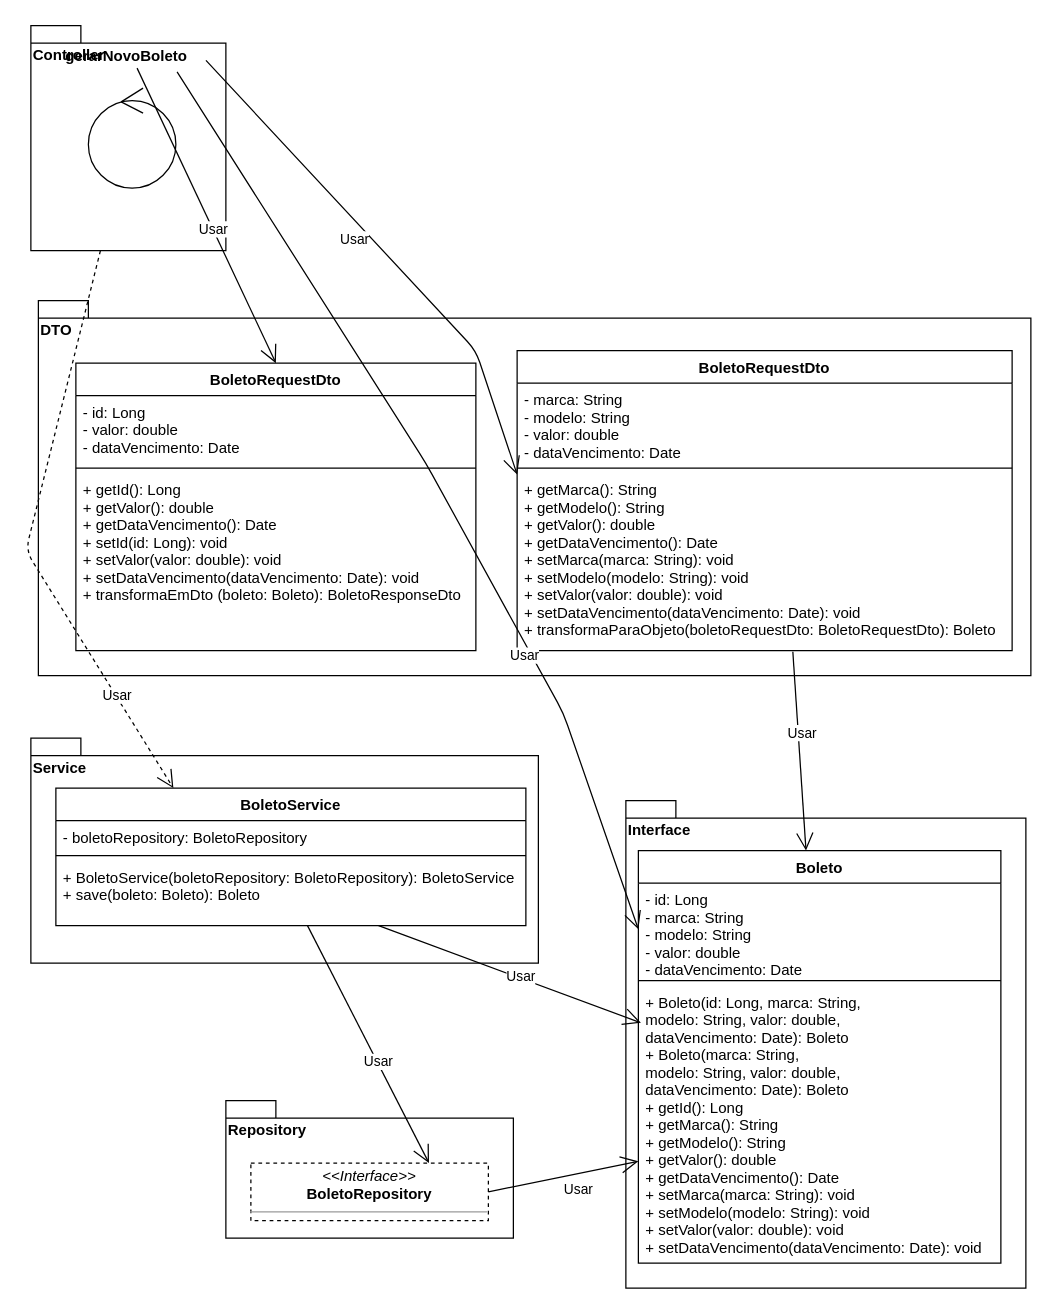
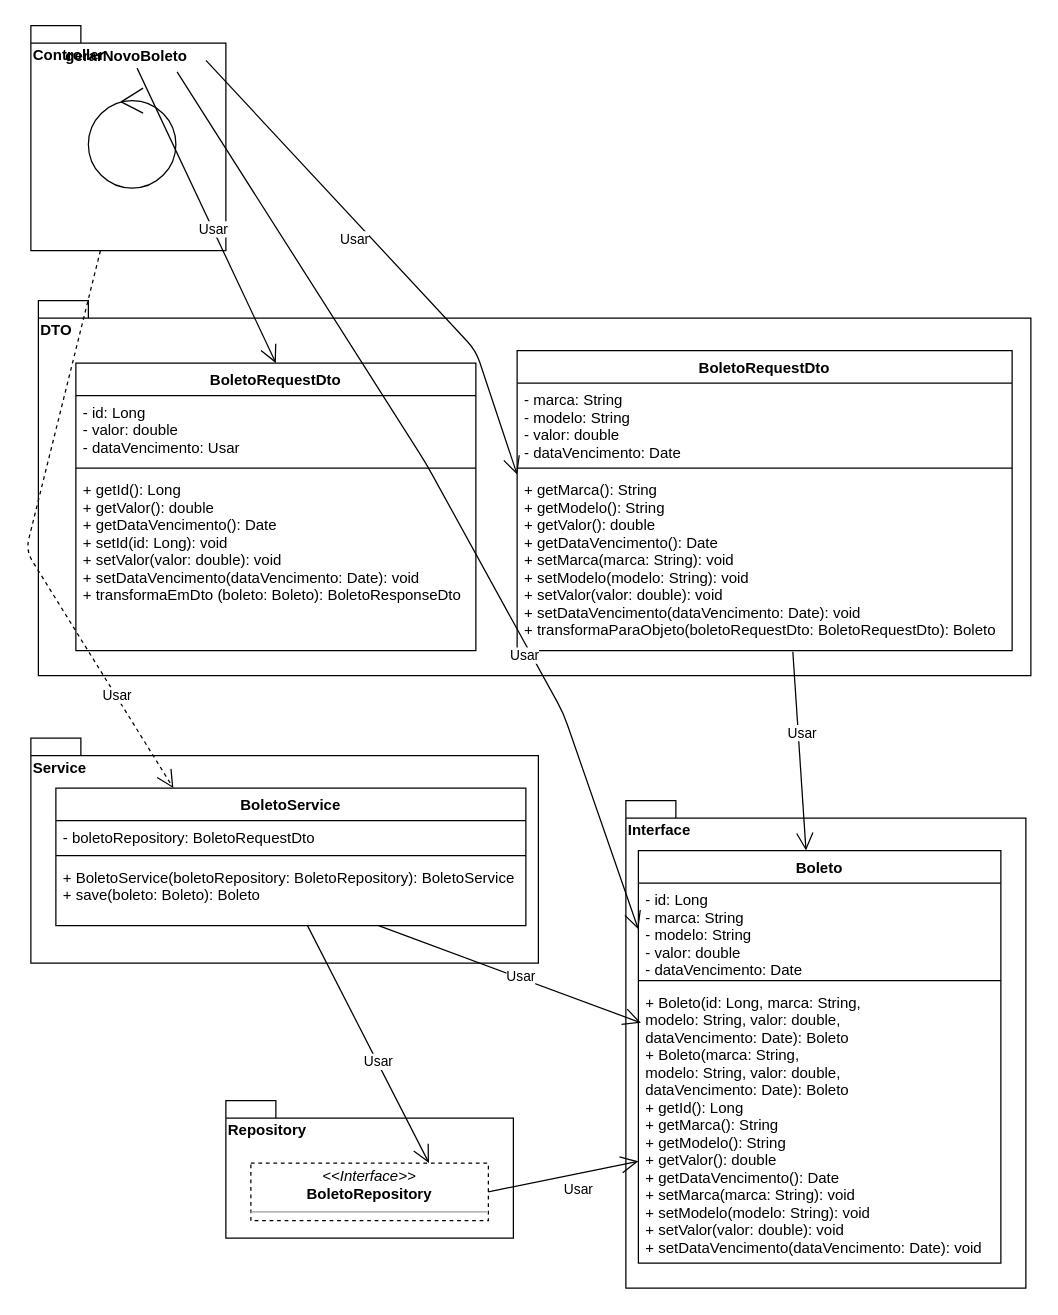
  <mxCell id="0" />
  <mxCell id="1" parent="0" />
  <mxCell id="2" value="Interface" style="shape=folder;fontStyle=1;spacingTop=10;tabWidth=40;tabHeight=14;tabPosition=left;html=1;align=left;verticalAlign=top;" vertex="1" parent="1"><mxGeometry x="500" y="640" width="320" height="390" as="geometry" /></mxCell>
  <mxCell id="3" value="DTO&lt;br&gt;" style="shape=folder;fontStyle=1;spacingTop=10;tabWidth=40;tabHeight=14;tabPosition=left;html=1;align=left;verticalAlign=top;" vertex="1" parent="1"><mxGeometry x="30" y="240" width="794" height="300" as="geometry" /></mxCell>
  <mxCell id="4" value="Repository" style="shape=folder;fontStyle=1;spacingTop=10;tabWidth=40;tabHeight=14;tabPosition=left;html=1;align=left;verticalAlign=top;" vertex="1" parent="1"><mxGeometry x="180" y="880" width="230" height="110" as="geometry" /></mxCell>
  <mxCell id="5" value="&lt;p style=&quot;margin: 0px ; margin-top: 4px ; text-align: center&quot;&gt;&lt;i&gt;&amp;lt;&amp;lt;Interface&amp;gt;&amp;gt;&lt;/i&gt;&lt;br&gt;&lt;b&gt;BoletoRepository&lt;/b&gt;&lt;/p&gt;&lt;hr size=&quot;1&quot;&gt;&lt;p style=&quot;margin: 0px ; margin-left: 4px&quot;&gt;&lt;br&gt;&lt;/p&gt;" style="verticalAlign=top;align=left;overflow=fill;fontSize=12;fontFamily=Helvetica;html=1;dashed=1;" vertex="1" parent="1"><mxGeometry x="200" y="930" width="190" height="46" as="geometry" /></mxCell>
  <mxCell id="6" value="Service" style="shape=folder;fontStyle=1;spacingTop=10;tabWidth=40;tabHeight=14;tabPosition=left;html=1;align=left;verticalAlign=top;" vertex="1" parent="1"><mxGeometry x="24" y="590" width="406" height="180" as="geometry" /></mxCell>
  <mxCell id="7" value="Controller" style="shape=folder;fontStyle=1;spacingTop=10;tabWidth=40;tabHeight=14;tabPosition=left;html=1;align=left;verticalAlign=top;" vertex="1" parent="1"><mxGeometry x="24" y="20" width="156" height="180" as="geometry" /></mxCell>
  <mxCell id="8" value="" style="endArrow=open;endFill=1;endSize=12;html=1;entryX=0.75;entryY=0;entryDx=0;entryDy=0;" edge="1" parent="1" source="17" target="5"><mxGeometry width="160" relative="1" as="geometry"><mxPoint x="604" y="290" as="sourcePoint" /><mxPoint x="764" y="290" as="targetPoint" /></mxGeometry></mxCell>
  <mxCell id="9" value="Usar" style="edgeLabel;html=1;align=center;verticalAlign=middle;resizable=0;points=[];" vertex="1" connectable="0" parent="8"><mxGeometry x="0.14" y="1" relative="1" as="geometry"><mxPoint as="offset" /></mxGeometry></mxCell>
  <mxCell id="10" value="" style="endArrow=open;endFill=1;endSize=12;html=1;exitX=1;exitY=0.5;exitDx=0;exitDy=0;" edge="1" parent="1" source="5" target="39"><mxGeometry width="160" relative="1" as="geometry"><mxPoint x="184" y="360" as="sourcePoint" /><mxPoint x="344" y="360" as="targetPoint" /></mxGeometry></mxCell>
  <mxCell id="11" value="Usar" style="edgeLabel;html=1;align=center;verticalAlign=middle;resizable=0;points=[];" vertex="1" connectable="0" parent="10"><mxGeometry x="0.186" y="-1" relative="1" as="geometry"><mxPoint y="11.04" as="offset" /></mxGeometry></mxCell>
  <mxCell id="12" value="" style="endArrow=open;endFill=1;endSize=12;html=1;entryX=0.007;entryY=0.134;entryDx=0;entryDy=0;entryPerimeter=0;" edge="1" parent="1" source="17" target="39"><mxGeometry width="160" relative="1" as="geometry"><mxPoint x="354" y="820" as="sourcePoint" /><mxPoint x="514" y="820" as="targetPoint" /></mxGeometry></mxCell>
  <mxCell id="13" value="Usar" style="edgeLabel;html=1;align=center;verticalAlign=middle;resizable=0;points=[];" vertex="1" connectable="0" parent="12"><mxGeometry x="0.072" y="1" relative="1" as="geometry"><mxPoint as="offset" /></mxGeometry></mxCell>
  <mxCell id="14" value="BoletoService" style="swimlane;fontStyle=1;align=center;verticalAlign=top;childLayout=stackLayout;horizontal=1;startSize=26;horizontalStack=0;resizeParent=1;resizeParentMax=0;resizeLast=0;collapsible=1;marginBottom=0;" vertex="1" parent="1"><mxGeometry x="44" y="630" width="376" height="110" as="geometry" /></mxCell>
- <mxCell id="15" value="- boletoRepository: BoletoRepository" style="text;strokeColor=none;fillColor=none;align=left;verticalAlign=top;spacingLeft=4;spacingRight=4;overflow=hidden;rotatable=0;points=[[0,0.5],[1,0.5]];portConstraint=eastwest;" vertex="1" parent="14"><mxGeometry y="26" width="376" height="24" as="geometry" /></mxCell>
+ <mxCell id="15" value="- boletoRepository: BoletoRequestDto" style="text;strokeColor=none;fillColor=none;align=left;verticalAlign=top;spacingLeft=4;spacingRight=4;overflow=hidden;rotatable=0;points=[[0,0.5],[1,0.5]];portConstraint=eastwest;" vertex="1" parent="14"><mxGeometry y="26" width="376" height="24" as="geometry" /></mxCell>
  <mxCell id="16" value="" style="line;strokeWidth=1;fillColor=none;align=left;verticalAlign=middle;spacingTop=-1;spacingLeft=3;spacingRight=3;rotatable=0;labelPosition=right;points=[];portConstraint=eastwest;" vertex="1" parent="14"><mxGeometry y="50" width="376" height="8" as="geometry" /></mxCell>
  <mxCell id="17" value="+ BoletoService(boletoRepository: BoletoRepository): BoletoService&#10;+ save(boleto: Boleto): Boleto &#10;" style="text;strokeColor=none;fillColor=none;align=left;verticalAlign=top;spacingLeft=4;spacingRight=4;overflow=hidden;rotatable=0;points=[[0,0.5],[1,0.5]];portConstraint=eastwest;" vertex="1" parent="14"><mxGeometry y="58" width="376" height="52" as="geometry" /></mxCell>
  <mxCell id="18" value="gerarNovoBoleto" style="text;html=1;align=left;verticalAlign=middle;resizable=0;points=[];autosize=1;fontStyle=1" vertex="1" parent="1"><mxGeometry x="50" y="35" width="110" height="20" as="geometry" /></mxCell>
  <mxCell id="19" value="" style="ellipse;shape=umlControl;whiteSpace=wrap;html=1;align=left;" vertex="1" parent="1"><mxGeometry x="70" y="70" width="70" height="80" as="geometry" /></mxCell>
  <mxCell id="20" value="" style="endArrow=open;endFill=1;endSize=12;html=1;exitX=0.557;exitY=1.006;exitDx=0;exitDy=0;exitPerimeter=0;" edge="1" parent="1" source="27" target="36"><mxGeometry width="160" relative="1" as="geometry"><mxPoint x="570" y="610" as="sourcePoint" /><mxPoint x="730" y="610" as="targetPoint" /></mxGeometry></mxCell>
  <mxCell id="21" value="Usar" style="edgeLabel;html=1;align=center;verticalAlign=middle;resizable=0;points=[];" vertex="1" connectable="0" parent="20"><mxGeometry x="-0.184" y="3" relative="1" as="geometry"><mxPoint as="offset" /></mxGeometry></mxCell>
  <mxCell id="22" value="" style="endArrow=open;endFill=1;endSize=12;html=1;exitX=1.037;exitY=0.641;exitDx=0;exitDy=0;exitPerimeter=0;entryX=0;entryY=0.008;entryDx=0;entryDy=0;entryPerimeter=0;" edge="1" parent="1" source="18" target="27"><mxGeometry width="160" relative="1" as="geometry"><mxPoint x="190" y="250" as="sourcePoint" /><mxPoint x="350" y="250" as="targetPoint" /><Array as="points"><mxPoint x="380" y="280" /></Array></mxGeometry></mxCell>
  <mxCell id="23" value="Usar" style="edgeLabel;html=1;align=center;verticalAlign=middle;resizable=0;points=[];" vertex="1" connectable="0" parent="22"><mxGeometry x="0.109" y="-2" relative="1" as="geometry"><mxPoint x="-39.95" y="-29.87" as="offset" /></mxGeometry></mxCell>
  <mxCell id="24" value="BoletoRequestDto" style="swimlane;fontStyle=1;align=center;verticalAlign=top;childLayout=stackLayout;horizontal=1;startSize=26;horizontalStack=0;resizeParent=1;resizeParentMax=0;resizeLast=0;collapsible=1;marginBottom=0;" vertex="1" parent="1"><mxGeometry x="413" y="280" width="396" height="240" as="geometry" /></mxCell>
  <mxCell id="25" value="- marca: String&#10;- modelo: String&#10;- valor: double&#10;- dataVencimento: Date&#10;" style="text;strokeColor=none;fillColor=none;align=left;verticalAlign=top;spacingLeft=4;spacingRight=4;overflow=hidden;rotatable=0;points=[[0,0.5],[1,0.5]];portConstraint=eastwest;" vertex="1" parent="24"><mxGeometry y="26" width="396" height="64" as="geometry" /></mxCell>
  <mxCell id="26" value="" style="line;strokeWidth=1;fillColor=none;align=left;verticalAlign=middle;spacingTop=-1;spacingLeft=3;spacingRight=3;rotatable=0;labelPosition=right;points=[];portConstraint=eastwest;" vertex="1" parent="24"><mxGeometry y="90" width="396" height="8" as="geometry" /></mxCell>
  <mxCell id="27" value="+ getMarca(): String&#10;+ getModelo(): String&#10;+ getValor(): double&#10;+ getDataVencimento(): Date&#10;+ setMarca(marca: String): void&#10;+ setModelo(modelo: String): void&#10;+ setValor(valor: double): void&#10;+ setDataVencimento(dataVencimento: Date): void&#10;+ transformaParaObjeto(boletoRequestDto: BoletoRequestDto): Boleto" style="text;strokeColor=none;fillColor=none;align=left;verticalAlign=top;spacingLeft=4;spacingRight=4;overflow=hidden;rotatable=0;points=[[0,0.5],[1,0.5]];portConstraint=eastwest;" vertex="1" parent="24"><mxGeometry y="98" width="396" height="142" as="geometry" /></mxCell>
  <mxCell id="28" value="" style="endArrow=open;endFill=1;endSize=12;html=1;exitX=0.536;exitY=0.95;exitDx=0;exitDy=0;exitPerimeter=0;entryX=0.5;entryY=0;entryDx=0;entryDy=0;" edge="1" parent="1" source="18" target="32"><mxGeometry width="160" relative="1" as="geometry"><mxPoint x="270" y="140" as="sourcePoint" /><mxPoint x="430" y="140" as="targetPoint" /></mxGeometry></mxCell>
  <mxCell id="29" value="Usar" style="edgeLabel;html=1;align=center;verticalAlign=middle;resizable=0;points=[];" vertex="1" connectable="0" parent="28"><mxGeometry x="0.234" y="-1" relative="1" as="geometry"><mxPoint x="-6.74" y="-18.01" as="offset" /></mxGeometry></mxCell>
  <mxCell id="30" value="" style="endArrow=open;endFill=1;endSize=12;html=1;entryX=0.25;entryY=0;entryDx=0;entryDy=0;dashed=1;" edge="1" parent="1" source="7" target="14"><mxGeometry width="160" relative="1" as="geometry"><mxPoint x="60" y="550" as="sourcePoint" /><mxPoint x="220" y="550" as="targetPoint" /><Array as="points"><mxPoint x="20" y="440" /></Array></mxGeometry></mxCell>
  <mxCell id="31" value="Usar" style="edgeLabel;html=1;align=center;verticalAlign=middle;resizable=0;points=[];" vertex="1" connectable="0" parent="30"><mxGeometry x="0.632" y="1" relative="1" as="geometry"><mxPoint as="offset" /></mxGeometry></mxCell>
  <mxCell id="32" value="BoletoRequestDto" style="swimlane;fontStyle=1;align=center;verticalAlign=top;childLayout=stackLayout;horizontal=1;startSize=26;horizontalStack=0;resizeParent=1;resizeParentMax=0;resizeLast=0;collapsible=1;marginBottom=0;" vertex="1" parent="1"><mxGeometry x="60" y="290" width="320" height="230" as="geometry" /></mxCell>
- <mxCell id="33" value="- id: Long&#10;- valor: double&#10;- dataVencimento: Date&#10;" style="text;strokeColor=none;fillColor=none;align=left;verticalAlign=top;spacingLeft=4;spacingRight=4;overflow=hidden;rotatable=0;points=[[0,0.5],[1,0.5]];portConstraint=eastwest;" vertex="1" parent="32"><mxGeometry y="26" width="320" height="54" as="geometry" /></mxCell>
+ <mxCell id="33" value="- id: Long&#10;- valor: double&#10;- dataVencimento: Usar&#10;" style="text;strokeColor=none;fillColor=none;align=left;verticalAlign=top;spacingLeft=4;spacingRight=4;overflow=hidden;rotatable=0;points=[[0,0.5],[1,0.5]];portConstraint=eastwest;" vertex="1" parent="32"><mxGeometry y="26" width="320" height="54" as="geometry" /></mxCell>
  <mxCell id="34" value="" style="line;strokeWidth=1;fillColor=none;align=left;verticalAlign=middle;spacingTop=-1;spacingLeft=3;spacingRight=3;rotatable=0;labelPosition=right;points=[];portConstraint=eastwest;" vertex="1" parent="32"><mxGeometry y="80" width="320" height="8" as="geometry" /></mxCell>
  <mxCell id="35" value="+ getId(): Long&#10;+ getValor(): double&#10;+ getDataVencimento(): Date&#10;+ setId(id: Long): void&#10;+ setValor(valor: double): void&#10;+ setDataVencimento(dataVencimento: Date): void&#10;+ transformaEmDto (boleto: Boleto): BoletoResponseDto" style="text;strokeColor=none;fillColor=none;align=left;verticalAlign=top;spacingLeft=4;spacingRight=4;overflow=hidden;rotatable=0;points=[[0,0.5],[1,0.5]];portConstraint=eastwest;" vertex="1" parent="32"><mxGeometry y="88" width="320" height="142" as="geometry" /></mxCell>
  <mxCell id="36" value="Boleto&#10;" style="swimlane;fontStyle=1;align=center;verticalAlign=top;childLayout=stackLayout;horizontal=1;startSize=26;horizontalStack=0;resizeParent=1;resizeParentMax=0;resizeLast=0;collapsible=1;marginBottom=0;" vertex="1" parent="1"><mxGeometry x="510" y="680" width="290" height="330" as="geometry" /></mxCell>
  <mxCell id="37" value="- id: Long&#10;- marca: String&#10;- modelo: String&#10;- valor: double&#10;- dataVencimento: Date&#10;" style="text;strokeColor=none;fillColor=none;align=left;verticalAlign=top;spacingLeft=4;spacingRight=4;overflow=hidden;rotatable=0;points=[[0,0.5],[1,0.5]];portConstraint=eastwest;" vertex="1" parent="36"><mxGeometry y="26" width="290" height="74" as="geometry" /></mxCell>
  <mxCell id="38" value="" style="line;strokeWidth=1;fillColor=none;align=left;verticalAlign=middle;spacingTop=-1;spacingLeft=3;spacingRight=3;rotatable=0;labelPosition=right;points=[];portConstraint=eastwest;" vertex="1" parent="36"><mxGeometry y="100" width="290" height="8" as="geometry" /></mxCell>
  <mxCell id="39" value="+ Boleto(id: Long, marca: String, &#10;modelo: String, valor: double, &#10;dataVencimento: Date): Boleto&#10;+ Boleto(marca: String, &#10;modelo: String, valor: double, &#10;dataVencimento: Date): Boleto&#10;+ getId(): Long&#10;+ getMarca(): String&#10;+ getModelo(): String&#10;+ getValor(): double&#10;+ getDataVencimento(): Date&#10;+ setMarca(marca: String): void&#10;+ setModelo(modelo: String): void&#10;+ setValor(valor: double): void&#10;+ setDataVencimento(dataVencimento: Date): void&#10;" style="text;strokeColor=none;fillColor=none;align=left;verticalAlign=top;spacingLeft=4;spacingRight=4;overflow=hidden;rotatable=0;points=[[0,0.5],[1,0.5]];portConstraint=eastwest;" vertex="1" parent="36"><mxGeometry y="108" width="290" height="222" as="geometry" /></mxCell>
  <mxCell id="40" value="" style="endArrow=open;endFill=1;endSize=12;html=1;exitX=0.827;exitY=1.1;exitDx=0;exitDy=0;exitPerimeter=0;entryX=0;entryY=0.5;entryDx=0;entryDy=0;" edge="1" parent="1" source="18" target="37"><mxGeometry width="160" relative="1" as="geometry"><mxPoint x="260" y="160" as="sourcePoint" /><mxPoint x="420" y="160" as="targetPoint" /><Array as="points"><mxPoint x="340" y="370" /><mxPoint x="450" y="570" /></Array></mxGeometry></mxCell>
  <mxCell id="41" value="Usar" style="edgeLabel;html=1;align=center;verticalAlign=middle;resizable=0;points=[];" vertex="1" connectable="0" parent="40"><mxGeometry x="0.364" relative="1" as="geometry"><mxPoint y="11.06" as="offset" /></mxGeometry></mxCell>
